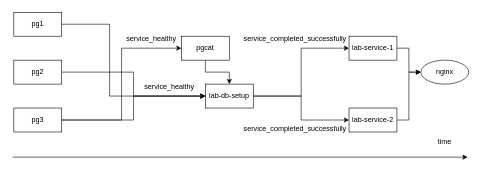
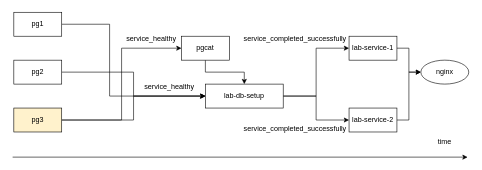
  <mxCell id="0" />
  <mxCell id="1" parent="0" />
  <mxCell id="2" style="edgeStyle=orthogonalEdgeStyle;rounded=0;orthogonalLoop=1;jettySize=auto;html=1;entryX=0;entryY=0.5;entryDx=0;entryDy=0;" edge="1" parent="1" source="3" target="13"><mxGeometry relative="1" as="geometry"><Array as="points"><mxPoint x="182" y="40" /><mxPoint x="182" y="160" /></Array></mxGeometry></mxCell>
  <mxCell id="3" value="pg1" style="rounded=0;whiteSpace=wrap;html=1;" vertex="1" parent="1"><mxGeometry x="22" y="20" width="80" height="40" as="geometry" /></mxCell>
  <mxCell id="4" style="edgeStyle=orthogonalEdgeStyle;rounded=0;orthogonalLoop=1;jettySize=auto;html=1;entryX=0;entryY=0.5;entryDx=0;entryDy=0;" edge="1" parent="1" source="5" target="13"><mxGeometry relative="1" as="geometry" /></mxCell>
  <mxCell id="5" value="pg2" style="rounded=0;whiteSpace=wrap;html=1;" vertex="1" parent="1"><mxGeometry x="22" y="100" width="80" height="40" as="geometry" /></mxCell>
  <mxCell id="6" style="edgeStyle=orthogonalEdgeStyle;rounded=0;orthogonalLoop=1;jettySize=auto;html=1;entryX=0;entryY=0.5;entryDx=0;entryDy=0;" edge="1" parent="1" source="8" target="10"><mxGeometry relative="1" as="geometry" /></mxCell>
  <mxCell id="7" style="edgeStyle=orthogonalEdgeStyle;rounded=0;orthogonalLoop=1;jettySize=auto;html=1;entryX=0;entryY=0.5;entryDx=0;entryDy=0;" edge="1" parent="1" source="8" target="13"><mxGeometry relative="1" as="geometry"><Array as="points"><mxPoint x="222" y="200" /><mxPoint x="222" y="160" /></Array></mxGeometry></mxCell>
- <mxCell id="8" value="pg3" style="rounded=0;whiteSpace=wrap;html=1;" vertex="1" parent="1"><mxGeometry x="22" y="180" width="80" height="40" as="geometry" /></mxCell>
+ <mxCell id="8" value="pg3" style="rounded=0;whiteSpace=wrap;html=1;fillColor=#fff2cc;" vertex="1" parent="1"><mxGeometry x="22" y="180" width="80" height="40" as="geometry" /></mxCell>
  <mxCell id="9" style="edgeStyle=orthogonalEdgeStyle;rounded=0;orthogonalLoop=1;jettySize=auto;html=1;entryX=0.5;entryY=0;entryDx=0;entryDy=0;" edge="1" parent="1" source="10" target="13"><mxGeometry relative="1" as="geometry" /></mxCell>
  <mxCell id="10" value="pgcat" style="rounded=0;whiteSpace=wrap;html=1;" vertex="1" parent="1"><mxGeometry x="302" y="60" width="80" height="40" as="geometry" /></mxCell>
  <mxCell id="11" style="edgeStyle=orthogonalEdgeStyle;rounded=0;orthogonalLoop=1;jettySize=auto;html=1;entryX=0;entryY=0.5;entryDx=0;entryDy=0;" edge="1" parent="1" source="13" target="15"><mxGeometry relative="1" as="geometry" /></mxCell>
  <mxCell id="12" style="edgeStyle=orthogonalEdgeStyle;rounded=0;orthogonalLoop=1;jettySize=auto;html=1;entryX=0;entryY=0.5;entryDx=0;entryDy=0;" edge="1" parent="1" source="13" target="17"><mxGeometry relative="1" as="geometry" /></mxCell>
- <mxCell id="13" value="lab-db-setup" style="rounded=0;whiteSpace=wrap;html=1;" vertex="1" parent="1"><mxGeometry x="342" y="140" width="80" height="40" as="geometry" /></mxCell>
+ <mxCell id="13" value="lab-db-setup" style="rounded=0;whiteSpace=wrap;html=1;" vertex="1" parent="1"><mxGeometry x="342" y="140" width="130" height="40" as="geometry" /></mxCell>
  <mxCell id="14" style="edgeStyle=orthogonalEdgeStyle;rounded=0;orthogonalLoop=1;jettySize=auto;html=1;entryX=0;entryY=0.5;entryDx=0;entryDy=0;" edge="1" parent="1" source="15" target="18"><mxGeometry relative="1" as="geometry" /></mxCell>
  <mxCell id="15" value="lab-service-1" style="rounded=0;whiteSpace=wrap;html=1;" vertex="1" parent="1"><mxGeometry x="582" y="60" width="80" height="40" as="geometry" /></mxCell>
  <mxCell id="16" style="edgeStyle=orthogonalEdgeStyle;rounded=0;orthogonalLoop=1;jettySize=auto;html=1;entryX=0;entryY=0.5;entryDx=0;entryDy=0;" edge="1" parent="1" source="17" target="18"><mxGeometry relative="1" as="geometry" /></mxCell>
  <mxCell id="17" value="lab-service-2" style="rounded=0;whiteSpace=wrap;html=1;" vertex="1" parent="1"><mxGeometry x="582" y="180" width="80" height="40" as="geometry" /></mxCell>
  <mxCell id="18" value="nginx" style="ellipse;whiteSpace=wrap;html=1;" vertex="1" parent="1"><mxGeometry x="702" y="100" width="80" height="40" as="geometry" /></mxCell>
  <mxCell id="19" value="service_healthy" style="text;html=1;align=center;verticalAlign=middle;whiteSpace=wrap;rounded=0;" vertex="1" parent="1"><mxGeometry x="222" y="50" width="60" height="30" as="geometry" /></mxCell>
  <mxCell id="20" value="service_healthy" style="text;html=1;align=center;verticalAlign=middle;whiteSpace=wrap;rounded=0;" vertex="1" parent="1"><mxGeometry x="252" y="130" width="60" height="30" as="geometry" /></mxCell>
  <mxCell id="21" value="service_completed_successfully" style="text;html=1;align=center;verticalAlign=middle;whiteSpace=wrap;rounded=0;" vertex="1" parent="1"><mxGeometry x="462" y="50" width="60" height="30" as="geometry" /></mxCell>
  <mxCell id="22" value="service_completed_successfully" style="text;html=1;align=center;verticalAlign=middle;whiteSpace=wrap;rounded=0;" vertex="1" parent="1"><mxGeometry x="462" y="200" width="60" height="30" as="geometry" /></mxCell>
  <mxCell id="23" value="" style="endArrow=classic;html=1;rounded=0;" edge="1" parent="1"><mxGeometry width="50" height="50" relative="1" as="geometry"><mxPoint x="20" y="262" as="sourcePoint" /><mxPoint x="780" y="262" as="targetPoint" /></mxGeometry></mxCell>
  <mxCell id="24" value="time" style="text;html=1;align=center;verticalAlign=middle;whiteSpace=wrap;rounded=0;" vertex="1" parent="1"><mxGeometry x="712" y="222" width="60" height="30" as="geometry" /></mxCell>
